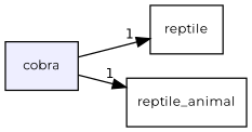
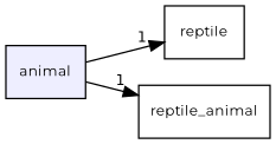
  digraph {
    compound=true
    fontname=Montserrat
    rankdir=LR
    node [fontname=Montserrat fontsize=10 shape=box]
    edge [fontname=Montserrat headlabel=1 labeldistance=1.5 labelfontname=Helvetica labelfontsize=10]
-   n1 [fillcolor="#eeeeff" label=cobra pencolor=black style=filled]
+   n1 [fillcolor="#eeeeff" label=animal pencolor=black style=filled]
    n2 [label=reptile]
    n3 [label=reptile_animal]
    n1 -> n2
    n1 -> n3
  }
